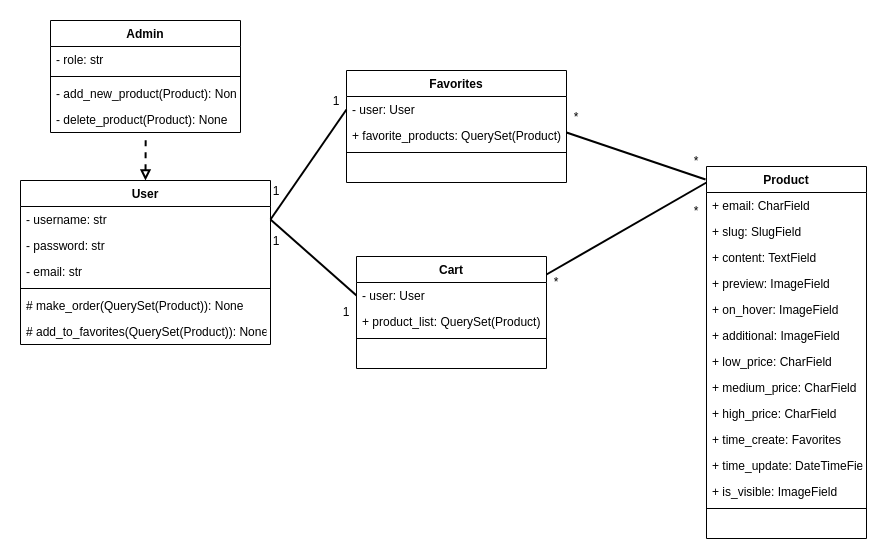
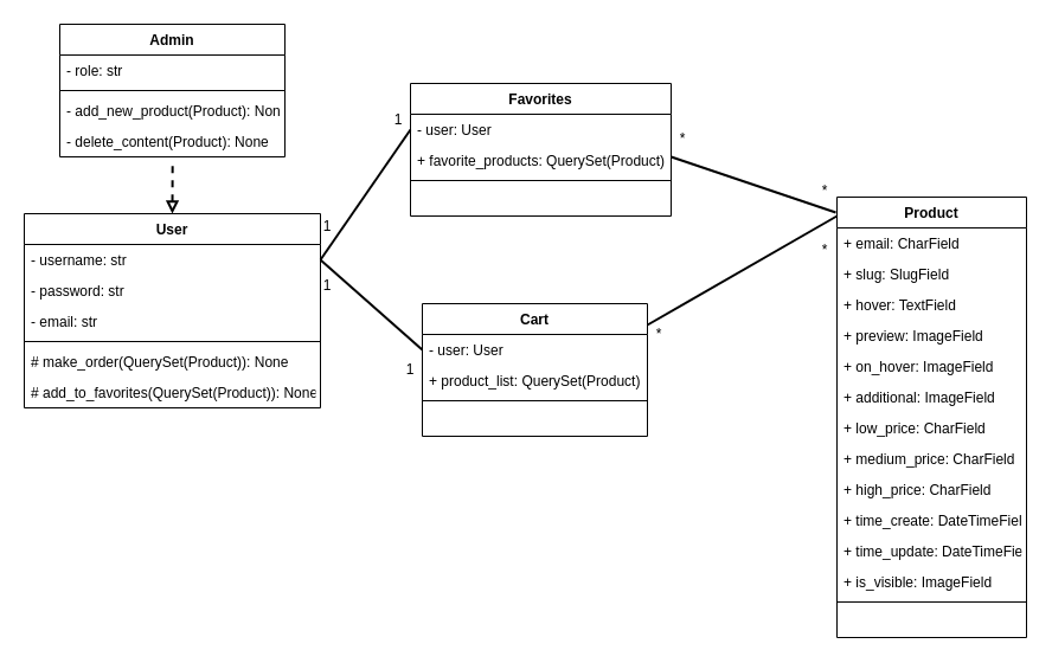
  <mxCell id="0" />
  <mxCell id="1" parent="0" />
  <mxCell id="2" value="User" style="swimlane;fontStyle=1;align=center;verticalAlign=top;childLayout=stackLayout;horizontal=1;startSize=26;horizontalStack=0;resizeParent=1;resizeParentMax=0;resizeLast=0;collapsible=1;marginBottom=0;" parent="1" vertex="1"><mxGeometry x="20" y="180" width="250" height="164" as="geometry" /></mxCell>
  <mxCell id="3" value="- username: str" style="text;strokeColor=none;fillColor=none;align=left;verticalAlign=top;spacingLeft=4;spacingRight=4;overflow=hidden;rotatable=0;points=[[0,0.5],[1,0.5]];portConstraint=eastwest;" parent="2" vertex="1"><mxGeometry y="26" width="250" height="26" as="geometry" /></mxCell>
  <mxCell id="4" value="- password: str" style="text;strokeColor=none;fillColor=none;align=left;verticalAlign=top;spacingLeft=4;spacingRight=4;overflow=hidden;rotatable=0;points=[[0,0.5],[1,0.5]];portConstraint=eastwest;" parent="2" vertex="1"><mxGeometry y="52" width="250" height="26" as="geometry" /></mxCell>
  <mxCell id="5" value="- email: str" style="text;strokeColor=none;fillColor=none;align=left;verticalAlign=top;spacingLeft=4;spacingRight=4;overflow=hidden;rotatable=0;points=[[0,0.5],[1,0.5]];portConstraint=eastwest;" parent="2" vertex="1"><mxGeometry y="78" width="250" height="26" as="geometry" /></mxCell>
  <mxCell id="6" value="" style="line;strokeWidth=1;fillColor=none;align=left;verticalAlign=middle;spacingTop=-1;spacingLeft=3;spacingRight=3;rotatable=0;labelPosition=right;points=[];portConstraint=eastwest;strokeColor=inherit;" parent="2" vertex="1"><mxGeometry y="104" width="250" height="8" as="geometry" /></mxCell>
  <mxCell id="7" value="# make_order(QuerySet(Product)): None" style="text;strokeColor=none;fillColor=none;align=left;verticalAlign=top;spacingLeft=4;spacingRight=4;overflow=hidden;rotatable=0;points=[[0,0.5],[1,0.5]];portConstraint=eastwest;" parent="2" vertex="1"><mxGeometry y="112" width="250" height="26" as="geometry" /></mxCell>
  <mxCell id="8" value="# add_to_favorites(QuerySet(Product)): None" style="text;strokeColor=none;fillColor=none;align=left;verticalAlign=top;spacingLeft=4;spacingRight=4;overflow=hidden;rotatable=0;points=[[0,0.5],[1,0.5]];portConstraint=eastwest;" parent="2" vertex="1"><mxGeometry y="138" width="250" height="26" as="geometry" /></mxCell>
  <mxCell id="9" value="Product" style="swimlane;fontStyle=1;align=center;verticalAlign=top;childLayout=stackLayout;horizontal=1;startSize=26;horizontalStack=0;resizeParent=1;resizeParentMax=0;resizeLast=0;collapsible=1;marginBottom=0;" parent="1" vertex="1"><mxGeometry x="706" y="166" width="160" height="372" as="geometry" /></mxCell>
  <mxCell id="10" value="+ email: CharField" style="text;strokeColor=none;fillColor=none;align=left;verticalAlign=top;spacingLeft=4;spacingRight=4;overflow=hidden;rotatable=0;points=[[0,0.5],[1,0.5]];portConstraint=eastwest;" parent="9" vertex="1"><mxGeometry y="26" width="160" height="26" as="geometry" /></mxCell>
  <mxCell id="11" value="+ slug: SlugField" style="text;strokeColor=none;fillColor=none;align=left;verticalAlign=top;spacingLeft=4;spacingRight=4;overflow=hidden;rotatable=0;points=[[0,0.5],[1,0.5]];portConstraint=eastwest;" parent="9" vertex="1"><mxGeometry y="52" width="160" height="26" as="geometry" /></mxCell>
- <mxCell id="12" value="+ content: TextField" style="text;strokeColor=none;fillColor=none;align=left;verticalAlign=top;spacingLeft=4;spacingRight=4;overflow=hidden;rotatable=0;points=[[0,0.5],[1,0.5]];portConstraint=eastwest;" parent="9" vertex="1"><mxGeometry y="78" width="160" height="26" as="geometry" /></mxCell>
+ <mxCell id="12" value="+ hover: TextField" style="text;strokeColor=none;fillColor=none;align=left;verticalAlign=top;spacingLeft=4;spacingRight=4;overflow=hidden;rotatable=0;points=[[0,0.5],[1,0.5]];portConstraint=eastwest;" parent="9" vertex="1"><mxGeometry y="78" width="160" height="26" as="geometry" /></mxCell>
  <mxCell id="13" value="+ preview: ImageField" style="text;strokeColor=none;fillColor=none;align=left;verticalAlign=top;spacingLeft=4;spacingRight=4;overflow=hidden;rotatable=0;points=[[0,0.5],[1,0.5]];portConstraint=eastwest;" parent="9" vertex="1"><mxGeometry y="104" width="160" height="26" as="geometry" /></mxCell>
  <mxCell id="14" value="+ on_hover: ImageField" style="text;strokeColor=none;fillColor=none;align=left;verticalAlign=top;spacingLeft=4;spacingRight=4;overflow=hidden;rotatable=0;points=[[0,0.5],[1,0.5]];portConstraint=eastwest;" parent="9" vertex="1"><mxGeometry y="130" width="160" height="26" as="geometry" /></mxCell>
  <mxCell id="15" value="+ additional: ImageField" style="text;strokeColor=none;fillColor=none;align=left;verticalAlign=top;spacingLeft=4;spacingRight=4;overflow=hidden;rotatable=0;points=[[0,0.5],[1,0.5]];portConstraint=eastwest;" parent="9" vertex="1"><mxGeometry y="156" width="160" height="26" as="geometry" /></mxCell>
  <mxCell id="16" value="+ low_price: CharField" style="text;strokeColor=none;fillColor=none;align=left;verticalAlign=top;spacingLeft=4;spacingRight=4;overflow=hidden;rotatable=0;points=[[0,0.5],[1,0.5]];portConstraint=eastwest;" parent="9" vertex="1"><mxGeometry y="182" width="160" height="26" as="geometry" /></mxCell>
  <mxCell id="17" value="+ medium_price: CharField" style="text;strokeColor=none;fillColor=none;align=left;verticalAlign=top;spacingLeft=4;spacingRight=4;overflow=hidden;rotatable=0;points=[[0,0.5],[1,0.5]];portConstraint=eastwest;" parent="9" vertex="1"><mxGeometry y="208" width="160" height="26" as="geometry" /></mxCell>
  <mxCell id="18" value="+ high_price: CharField" style="text;strokeColor=none;fillColor=none;align=left;verticalAlign=top;spacingLeft=4;spacingRight=4;overflow=hidden;rotatable=0;points=[[0,0.5],[1,0.5]];portConstraint=eastwest;" parent="9" vertex="1"><mxGeometry y="234" width="160" height="26" as="geometry" /></mxCell>
- <mxCell id="19" value="+ time_create: Favorites" style="text;strokeColor=none;fillColor=none;align=left;verticalAlign=top;spacingLeft=4;spacingRight=4;overflow=hidden;rotatable=0;points=[[0,0.5],[1,0.5]];portConstraint=eastwest;" parent="9" vertex="1"><mxGeometry y="260" width="160" height="26" as="geometry" /></mxCell>
+ <mxCell id="19" value="+ time_create: DateTimeField" style="text;strokeColor=none;fillColor=none;align=left;verticalAlign=top;spacingLeft=4;spacingRight=4;overflow=hidden;rotatable=0;points=[[0,0.5],[1,0.5]];portConstraint=eastwest;" parent="9" vertex="1"><mxGeometry y="260" width="160" height="26" as="geometry" /></mxCell>
  <mxCell id="20" value="+ time_update: DateTimeField" style="text;strokeColor=none;fillColor=none;align=left;verticalAlign=top;spacingLeft=4;spacingRight=4;overflow=hidden;rotatable=0;points=[[0,0.5],[1,0.5]];portConstraint=eastwest;" parent="9" vertex="1"><mxGeometry y="286" width="160" height="26" as="geometry" /></mxCell>
  <mxCell id="21" value="+ is_visible: ImageField" style="text;strokeColor=none;fillColor=none;align=left;verticalAlign=top;spacingLeft=4;spacingRight=4;overflow=hidden;rotatable=0;points=[[0,0.5],[1,0.5]];portConstraint=eastwest;" parent="9" vertex="1"><mxGeometry y="312" width="160" height="26" as="geometry" /></mxCell>
  <mxCell id="22" value="" style="line;strokeWidth=1;fillColor=none;align=left;verticalAlign=middle;spacingTop=-1;spacingLeft=3;spacingRight=3;rotatable=0;labelPosition=right;points=[];portConstraint=eastwest;strokeColor=inherit;" parent="9" vertex="1"><mxGeometry y="338" width="160" height="8" as="geometry" /></mxCell>
  <mxCell id="23" value=" " style="text;strokeColor=none;fillColor=none;align=left;verticalAlign=top;spacingLeft=4;spacingRight=4;overflow=hidden;rotatable=0;points=[[0,0.5],[1,0.5]];portConstraint=eastwest;" parent="9" vertex="1"><mxGeometry y="346" width="160" height="26" as="geometry" /></mxCell>
  <mxCell id="24" value="Cart" style="swimlane;fontStyle=1;align=center;verticalAlign=top;childLayout=stackLayout;horizontal=1;startSize=26;horizontalStack=0;resizeParent=1;resizeParentMax=0;resizeLast=0;collapsible=1;marginBottom=0;" parent="1" vertex="1"><mxGeometry x="356" y="256" width="190" height="112" as="geometry" /></mxCell>
  <mxCell id="25" value="- user: User" style="text;strokeColor=none;fillColor=none;align=left;verticalAlign=top;spacingLeft=4;spacingRight=4;overflow=hidden;rotatable=0;points=[[0,0.5],[1,0.5]];portConstraint=eastwest;" vertex="1" parent="24"><mxGeometry y="26" width="190" height="26" as="geometry" /></mxCell>
  <mxCell id="26" value="+ product_list: QuerySet(Product)" style="text;strokeColor=none;fillColor=none;align=left;verticalAlign=top;spacingLeft=4;spacingRight=4;overflow=hidden;rotatable=0;points=[[0,0.5],[1,0.5]];portConstraint=eastwest;" parent="24" vertex="1"><mxGeometry y="52" width="190" height="26" as="geometry" /></mxCell>
  <mxCell id="27" value="" style="line;strokeWidth=1;fillColor=none;align=left;verticalAlign=middle;spacingTop=-1;spacingLeft=3;spacingRight=3;rotatable=0;labelPosition=right;points=[];portConstraint=eastwest;strokeColor=inherit;" parent="24" vertex="1"><mxGeometry y="78" width="190" height="8" as="geometry" /></mxCell>
  <mxCell id="28" value=" " style="text;strokeColor=none;fillColor=none;align=left;verticalAlign=top;spacingLeft=4;spacingRight=4;overflow=hidden;rotatable=0;points=[[0,0.5],[1,0.5]];portConstraint=eastwest;" parent="24" vertex="1"><mxGeometry y="86" width="190" height="26" as="geometry" /></mxCell>
  <mxCell id="29" style="edgeStyle=orthogonalEdgeStyle;rounded=0;orthogonalLoop=1;jettySize=auto;html=1;exitX=0;exitY=0.5;exitDx=0;exitDy=0;startArrow=block;startFill=0;endArrow=none;endFill=0;" edge="1" parent="24" source="28" target="28"><mxGeometry relative="1" as="geometry"><Array as="points"><mxPoint x="190" y="90" /><mxPoint x="190" y="90" /></Array></mxGeometry></mxCell>
  <mxCell id="30" value="Favorites" style="swimlane;fontStyle=1;align=center;verticalAlign=top;childLayout=stackLayout;horizontal=1;startSize=26;horizontalStack=0;resizeParent=1;resizeParentMax=0;resizeLast=0;collapsible=1;marginBottom=0;" parent="1" vertex="1"><mxGeometry x="346" y="70" width="220" height="112" as="geometry" /></mxCell>
  <mxCell id="31" value="- user: User" style="text;strokeColor=none;fillColor=none;align=left;verticalAlign=top;spacingLeft=4;spacingRight=4;overflow=hidden;rotatable=0;points=[[0,0.5],[1,0.5]];portConstraint=eastwest;" parent="30" vertex="1"><mxGeometry y="26" width="220" height="26" as="geometry" /></mxCell>
  <mxCell id="32" value="+ favorite_products: QuerySet(Product)" style="text;strokeColor=none;fillColor=none;align=left;verticalAlign=top;spacingLeft=4;spacingRight=4;overflow=hidden;rotatable=0;points=[[0,0.5],[1,0.5]];portConstraint=eastwest;" parent="30" vertex="1"><mxGeometry y="52" width="220" height="26" as="geometry" /></mxCell>
  <mxCell id="33" value="" style="line;strokeWidth=1;fillColor=none;align=left;verticalAlign=middle;spacingTop=-1;spacingLeft=3;spacingRight=3;rotatable=0;labelPosition=right;points=[];portConstraint=eastwest;strokeColor=inherit;" parent="30" vertex="1"><mxGeometry y="78" width="220" height="8" as="geometry" /></mxCell>
  <mxCell id="34" value=" " style="text;strokeColor=none;fillColor=none;align=left;verticalAlign=top;spacingLeft=4;spacingRight=4;overflow=hidden;rotatable=0;points=[[0,0.5],[1,0.5]];portConstraint=eastwest;" parent="30" vertex="1"><mxGeometry y="86" width="220" height="26" as="geometry" /></mxCell>
  <mxCell id="35" value="Admin" style="swimlane;fontStyle=1;align=center;verticalAlign=top;childLayout=stackLayout;horizontal=1;startSize=26;horizontalStack=0;resizeParent=1;resizeParentMax=0;resizeLast=0;collapsible=1;marginBottom=0;" parent="1" vertex="1"><mxGeometry x="50" y="20" width="190" height="112" as="geometry" /></mxCell>
  <mxCell id="36" value="- role: str" style="text;strokeColor=none;fillColor=none;align=left;verticalAlign=top;spacingLeft=4;spacingRight=4;overflow=hidden;rotatable=0;points=[[0,0.5],[1,0.5]];portConstraint=eastwest;" parent="35" vertex="1"><mxGeometry y="26" width="190" height="26" as="geometry" /></mxCell>
  <mxCell id="37" value="" style="line;strokeWidth=1;fillColor=none;align=left;verticalAlign=middle;spacingTop=-1;spacingLeft=3;spacingRight=3;rotatable=0;labelPosition=right;points=[];portConstraint=eastwest;strokeColor=inherit;" parent="35" vertex="1"><mxGeometry y="52" width="190" height="8" as="geometry" /></mxCell>
  <mxCell id="38" value="- add_new_product(Product): None" style="text;strokeColor=none;fillColor=none;align=left;verticalAlign=top;spacingLeft=4;spacingRight=4;overflow=hidden;rotatable=0;points=[[0,0.5],[1,0.5]];portConstraint=eastwest;" parent="35" vertex="1"><mxGeometry y="60" width="190" height="26" as="geometry" /></mxCell>
- <mxCell id="39" value="- delete_product(Product): None" style="text;strokeColor=none;fillColor=none;align=left;verticalAlign=top;spacingLeft=4;spacingRight=4;overflow=hidden;rotatable=0;points=[[0,0.5],[1,0.5]];portConstraint=eastwest;" parent="35" vertex="1"><mxGeometry y="86" width="190" height="26" as="geometry" /></mxCell>
+ <mxCell id="39" value="- delete_content(Product): None" style="text;strokeColor=none;fillColor=none;align=left;verticalAlign=top;spacingLeft=4;spacingRight=4;overflow=hidden;rotatable=0;points=[[0,0.5],[1,0.5]];portConstraint=eastwest;" parent="35" vertex="1"><mxGeometry y="86" width="190" height="26" as="geometry" /></mxCell>
  <mxCell id="40" value="" style="endArrow=none;endFill=0;html=1;rounded=0;exitX=0.5;exitY=0;exitDx=0;exitDy=0;entryX=0.501;entryY=1.1;entryDx=0;entryDy=0;entryPerimeter=0;strokeWidth=2;startArrow=block;startFill=0;dashed=1;" parent="1" source="2" target="39" edge="1"><mxGeometry width="160" relative="1" as="geometry"><mxPoint x="150" y="250" as="sourcePoint" /><mxPoint x="310" y="250" as="targetPoint" /></mxGeometry></mxCell>
  <mxCell id="41" value="" style="endArrow=none;endFill=0;endSize=12;html=1;rounded=0;strokeWidth=2;exitX=1;exitY=0.5;exitDx=0;exitDy=0;entryX=0;entryY=0.5;entryDx=0;entryDy=0;" parent="1" source="3" target="31" edge="1"><mxGeometry width="160" relative="1" as="geometry"><mxPoint x="186" y="176" as="sourcePoint" /><mxPoint x="346" y="176" as="targetPoint" /></mxGeometry></mxCell>
  <mxCell id="42" value="" style="endArrow=none;endFill=0;endSize=12;html=1;rounded=0;strokeWidth=2;entryX=0;entryY=0.5;entryDx=0;entryDy=0;exitX=1;exitY=0.5;exitDx=0;exitDy=0;" parent="1" source="3" target="25" edge="1"><mxGeometry width="160" relative="1" as="geometry"><mxPoint x="276" y="226" as="sourcePoint" /><mxPoint x="364.74" y="139.792" as="targetPoint" /></mxGeometry></mxCell>
  <mxCell id="43" value="1" style="text;html=1;strokeColor=none;fillColor=none;align=center;verticalAlign=middle;whiteSpace=wrap;rounded=0;" vertex="1" parent="1"><mxGeometry x="316" y="297" width="60" height="30" as="geometry" /></mxCell>
  <mxCell id="44" value="1" style="text;html=1;strokeColor=none;fillColor=none;align=center;verticalAlign=middle;whiteSpace=wrap;rounded=0;" vertex="1" parent="1"><mxGeometry x="246" y="176" width="60" height="30" as="geometry" /></mxCell>
  <mxCell id="45" value="1" style="text;html=1;strokeColor=none;fillColor=none;align=center;verticalAlign=middle;whiteSpace=wrap;rounded=0;" vertex="1" parent="1"><mxGeometry x="246" y="226" width="60" height="30" as="geometry" /></mxCell>
  <mxCell id="46" value="1" style="text;html=1;strokeColor=none;fillColor=none;align=center;verticalAlign=middle;whiteSpace=wrap;rounded=0;" vertex="1" parent="1"><mxGeometry x="306" y="86" width="60" height="30" as="geometry" /></mxCell>
  <mxCell id="47" style="edgeStyle=orthogonalEdgeStyle;rounded=0;orthogonalLoop=1;jettySize=auto;html=1;exitX=0.5;exitY=1;exitDx=0;exitDy=0;startArrow=block;startFill=0;endArrow=none;endFill=0;" edge="1" parent="1" source="46" target="46"><mxGeometry relative="1" as="geometry" /></mxCell>
  <mxCell id="48" value="" style="endArrow=none;endFill=0;endSize=12;html=1;rounded=0;strokeWidth=2;entryX=-0.006;entryY=0.035;entryDx=0;entryDy=0;exitX=1;exitY=0.5;exitDx=0;exitDy=0;entryPerimeter=0;" edge="1" parent="1" target="9"><mxGeometry width="160" relative="1" as="geometry"><mxPoint x="566" y="132" as="sourcePoint" /><mxPoint x="652" y="208" as="targetPoint" /></mxGeometry></mxCell>
  <mxCell id="49" value="" style="endArrow=none;endFill=0;endSize=12;html=1;rounded=0;strokeWidth=2;entryX=0;entryY=0.043;entryDx=0;entryDy=0;exitX=1;exitY=0.5;exitDx=0;exitDy=0;entryPerimeter=0;" edge="1" parent="1" target="9"><mxGeometry width="160" relative="1" as="geometry"><mxPoint x="546" y="274" as="sourcePoint" /><mxPoint x="632" y="350" as="targetPoint" /></mxGeometry></mxCell>
  <mxCell id="50" value="*" style="text;html=1;strokeColor=none;fillColor=none;align=center;verticalAlign=middle;whiteSpace=wrap;rounded=0;" vertex="1" parent="1"><mxGeometry x="546" y="102" width="60" height="30" as="geometry" /></mxCell>
  <mxCell id="51" value="*" style="text;html=1;strokeColor=none;fillColor=none;align=center;verticalAlign=middle;whiteSpace=wrap;rounded=0;" vertex="1" parent="1"><mxGeometry x="666" y="146" width="60" height="30" as="geometry" /></mxCell>
  <mxCell id="52" value="*" style="text;html=1;strokeColor=none;fillColor=none;align=center;verticalAlign=middle;whiteSpace=wrap;rounded=0;" vertex="1" parent="1"><mxGeometry x="526" y="267" width="60" height="30" as="geometry" /></mxCell>
  <mxCell id="53" value="*" style="text;html=1;strokeColor=none;fillColor=none;align=center;verticalAlign=middle;whiteSpace=wrap;rounded=0;" vertex="1" parent="1"><mxGeometry x="666" y="196" width="60" height="30" as="geometry" /></mxCell>
